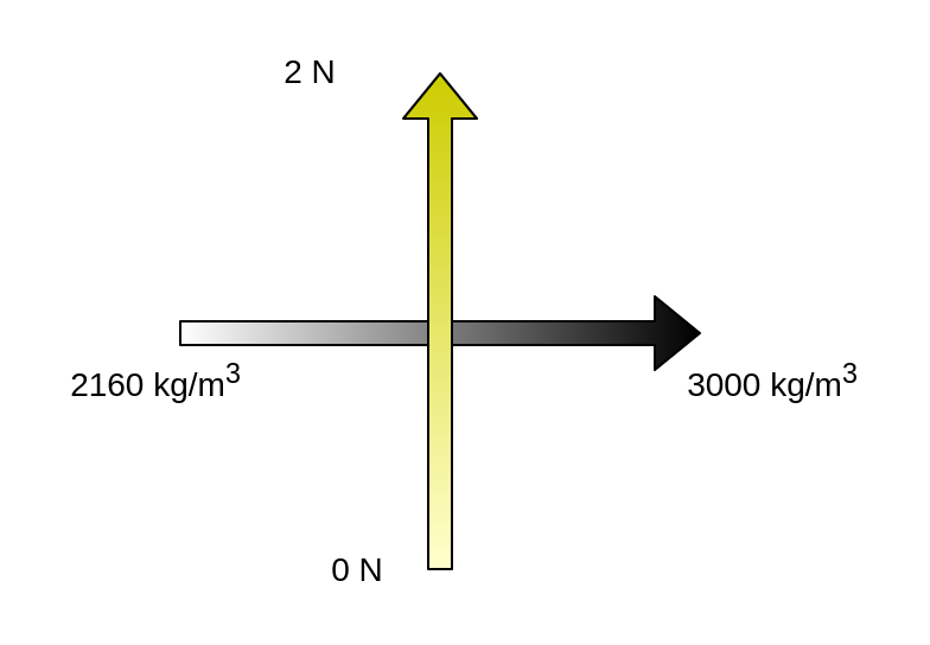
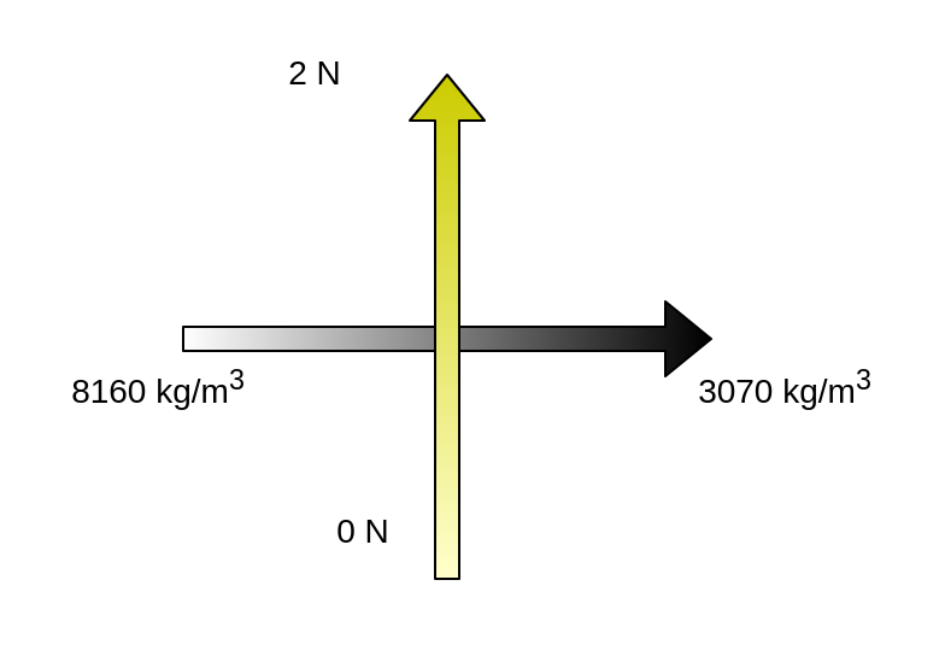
  <mxCell id="0" />
  <mxCell id="1" parent="0" />
  <mxCell id="2" value="" style="shape=flexArrow;endArrow=classic;html=1;gradientColor=#ffffff;gradientDirection=west;fillColor=#000000;" edge="1" parent="1"><mxGeometry width="50" height="50" relative="1" as="geometry"><mxPoint x="75" y="140" as="sourcePoint" /><mxPoint x="295" y="140" as="targetPoint" /></mxGeometry></mxCell>
  <mxCell id="3" value="" style="shape=flexArrow;endArrow=classic;html=1;gradientDirection=north;gradientColor=#CCCC00;fillColor=#FFFFCC;" edge="1" parent="1"><mxGeometry width="50" height="50" relative="1" as="geometry"><mxPoint x="185" y="240" as="sourcePoint" /><mxPoint x="185" y="30" as="targetPoint" /></mxGeometry></mxCell>
  <mxCell id="4" value="&lt;font style=&quot;font-size: 14px&quot;&gt;2 N&lt;/font&gt;" style="text;html=1;align=center;verticalAlign=middle;resizable=0;points=[];autosize=1;strokeWidth=2;" vertex="1" parent="1"><mxGeometry x="110" y="20" width="40" height="20" as="geometry" /></mxCell>
- <mxCell id="5" value="&lt;font style=&quot;font-size: 14px&quot;&gt;0 N&lt;/font&gt;" style="text;html=1;align=center;verticalAlign=middle;resizable=0;points=[];autosize=1;strokeWidth=2;" vertex="1" parent="1"><mxGeometry x="130" y="230" width="40" height="20" as="geometry" /></mxCell>
- <mxCell id="6" value="&lt;font style=&quot;font-size: 14px&quot;&gt;3000 kg/m&lt;sup&gt;3&lt;/sup&gt;&lt;/font&gt;" style="text;html=1;align=center;verticalAlign=middle;resizable=0;points=[];autosize=1;strokeWidth=2;" vertex="1" parent="1"><mxGeometry x="280" y="145" width="90" height="30" as="geometry" /></mxCell>
- <mxCell id="7" value="&lt;font style=&quot;font-size: 14px&quot;&gt;2160 kg/m&lt;sup&gt;3&lt;/sup&gt;&lt;/font&gt;" style="text;html=1;align=center;verticalAlign=middle;resizable=0;points=[];autosize=1;strokeWidth=2;" vertex="1" parent="1"><mxGeometry x="20" y="145" width="90" height="30" as="geometry" /></mxCell>
+ <mxCell id="5" value="&lt;font style=&quot;font-size: 14px&quot;&gt;0 N&lt;/font&gt;" style="text;html=1;align=center;verticalAlign=middle;resizable=0;points=[];autosize=1;strokeWidth=2;" vertex="1" parent="1"><mxGeometry x="130" y="210" width="40" height="20" as="geometry" /></mxCell>
+ <mxCell id="6" value="&lt;font style=&quot;font-size: 14px&quot;&gt;3070 kg/m&lt;sup&gt;3&lt;/sup&gt;&lt;/font&gt;" style="text;html=1;align=center;verticalAlign=middle;resizable=0;points=[];autosize=1;strokeWidth=2;" vertex="1" parent="1"><mxGeometry x="280" y="145" width="90" height="30" as="geometry" /></mxCell>
+ <mxCell id="7" value="&lt;font style=&quot;font-size: 14px&quot;&gt;8160 kg/m&lt;sup&gt;3&lt;/sup&gt;&lt;/font&gt;" style="text;html=1;align=center;verticalAlign=middle;resizable=0;points=[];autosize=1;strokeWidth=2;" vertex="1" parent="1"><mxGeometry x="20" y="145" width="90" height="30" as="geometry" /></mxCell>
